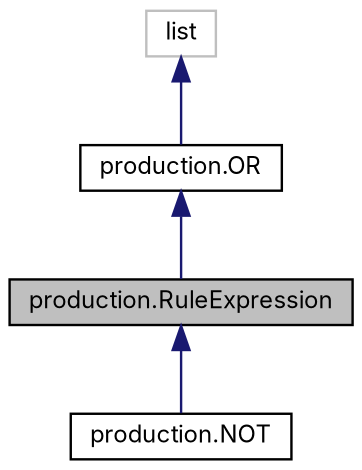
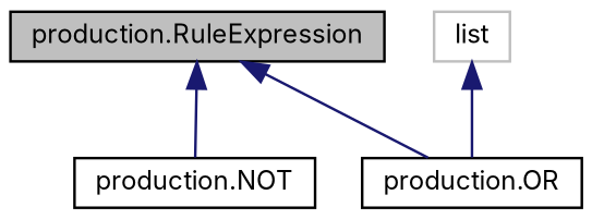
  digraph {
    fontname=Inter
    node [color=black fillcolor=white fontname=Inter fontsize=10 shape=record style=filled]
    edge [color=midnightblue dir=back fontname=Inter fontsize=10 labelfontname=Helvetica labelfontsize=10 style=solid]
    n1 [fillcolor=grey75 fontcolor=black height=0.2 label="production.RuleExpression" width=0.4]
    n2 [height=0.2 label="production.NOT" width=0.4]
    n3 [height=0.2 label="production.OR" width=0.4]
    n4 [color=grey75 height=0.2 label=list width=0.4]
    n1 -> n2
-   n3 -> n1
+   n1 -> n3
    n4 -> n3
  }
